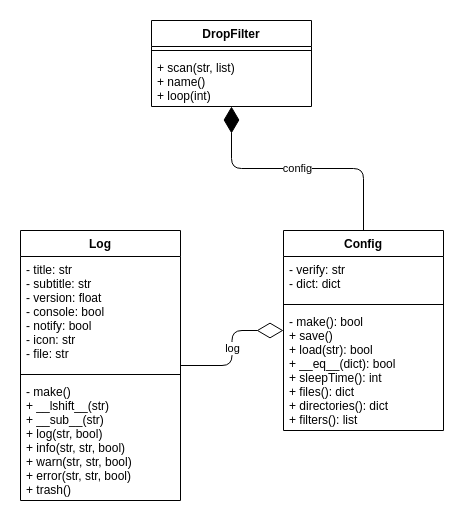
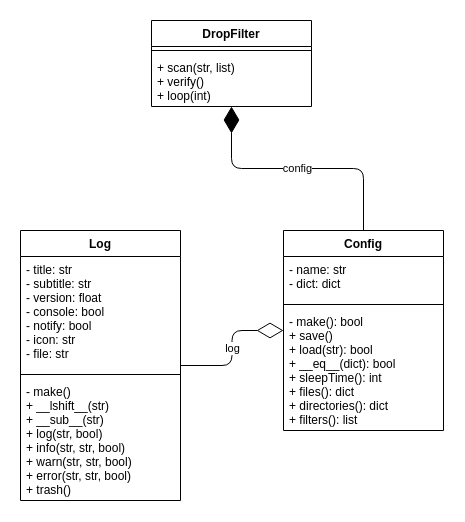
  <mxCell id="0" />
  <mxCell id="1" parent="0" />
  <mxCell id="2" value="Log" style="swimlane;fontStyle=1;align=center;verticalAlign=top;childLayout=stackLayout;horizontal=1;startSize=26;horizontalStack=0;resizeParent=1;resizeParentMax=0;resizeLast=0;collapsible=1;marginBottom=0;rounded=0;" parent="1" vertex="1"><mxGeometry x="20" y="230" width="160" height="270" as="geometry" /></mxCell>
  <mxCell id="3" value="- title: str&#10;- subtitle: str&#10;- version: float&#10;- console: bool&#10;- notify: bool&#10;- icon: str&#10;- file: str" style="text;strokeColor=none;fillColor=none;align=left;verticalAlign=top;spacingLeft=4;spacingRight=4;overflow=hidden;rotatable=0;points=[[0,0.5],[1,0.5]];portConstraint=eastwest;rounded=0;" parent="2" vertex="1"><mxGeometry y="26" width="160" height="114" as="geometry" /></mxCell>
  <mxCell id="4" value="" style="line;strokeWidth=1;fillColor=none;align=left;verticalAlign=middle;spacingTop=-1;spacingLeft=3;spacingRight=3;rotatable=0;labelPosition=right;points=[];portConstraint=eastwest;strokeColor=inherit;rounded=0;" parent="2" vertex="1"><mxGeometry y="140" width="160" height="8" as="geometry" /></mxCell>
  <mxCell id="5" value="- make()&#10;+ __lshift__(str)&#10;+ __sub__(str)&#10;+ log(str, bool)&#10;+ info(str, str, bool)&#10;+ warn(str, str, bool)&#10;+ error(str, str, bool)&#10;+ trash()" style="text;strokeColor=none;fillColor=none;align=left;verticalAlign=top;spacingLeft=4;spacingRight=4;overflow=hidden;rotatable=0;points=[[0,0.5],[1,0.5]];portConstraint=eastwest;rounded=0;" parent="2" vertex="1"><mxGeometry y="148" width="160" height="122" as="geometry" /></mxCell>
  <mxCell id="6" value="Config" style="swimlane;fontStyle=1;align=center;verticalAlign=top;childLayout=stackLayout;horizontal=1;startSize=26;horizontalStack=0;resizeParent=1;resizeParentMax=0;resizeLast=0;collapsible=1;marginBottom=0;rounded=0;" parent="1" vertex="1"><mxGeometry x="283" y="230" width="160" height="200" as="geometry" /></mxCell>
- <mxCell id="7" value="- verify: str&#10;- dict: dict" style="text;strokeColor=none;fillColor=none;align=left;verticalAlign=top;spacingLeft=4;spacingRight=4;overflow=hidden;rotatable=0;points=[[0,0.5],[1,0.5]];portConstraint=eastwest;rounded=0;" parent="6" vertex="1"><mxGeometry y="26" width="160" height="44" as="geometry" /></mxCell>
+ <mxCell id="7" value="- name: str&#10;- dict: dict" style="text;strokeColor=none;fillColor=none;align=left;verticalAlign=top;spacingLeft=4;spacingRight=4;overflow=hidden;rotatable=0;points=[[0,0.5],[1,0.5]];portConstraint=eastwest;rounded=0;" parent="6" vertex="1"><mxGeometry y="26" width="160" height="44" as="geometry" /></mxCell>
  <mxCell id="8" value="" style="line;strokeWidth=1;fillColor=none;align=left;verticalAlign=middle;spacingTop=-1;spacingLeft=3;spacingRight=3;rotatable=0;labelPosition=right;points=[];portConstraint=eastwest;strokeColor=inherit;rounded=0;" parent="6" vertex="1"><mxGeometry y="70" width="160" height="8" as="geometry" /></mxCell>
  <mxCell id="9" value="- make(): bool&#10;+ save()&#10;+ load(str): bool&#10;+ __eq__(dict): bool&#10;+ sleepTime(): int&#10;+ files(): dict&#10;+ directories(): dict&#10;+ filters(): list" style="text;strokeColor=none;fillColor=none;align=left;verticalAlign=top;spacingLeft=4;spacingRight=4;overflow=hidden;rotatable=0;points=[[0,0.5],[1,0.5]];portConstraint=eastwest;rounded=0;" parent="6" vertex="1"><mxGeometry y="78" width="160" height="122" as="geometry" /></mxCell>
  <mxCell id="10" value="DropFilter" style="swimlane;fontStyle=1;align=center;verticalAlign=top;childLayout=stackLayout;horizontal=1;startSize=26;horizontalStack=0;resizeParent=1;resizeParentMax=0;resizeLast=0;collapsible=1;marginBottom=0;rounded=0;" parent="1" vertex="1"><mxGeometry x="151" y="20" width="160" height="86" as="geometry"><mxRectangle x="334" y="280" width="100" height="30" as="alternateBounds" /></mxGeometry></mxCell>
  <mxCell id="11" value="" style="line;strokeWidth=1;fillColor=none;align=left;verticalAlign=middle;spacingTop=-1;spacingLeft=3;spacingRight=3;rotatable=0;labelPosition=right;points=[];portConstraint=eastwest;strokeColor=inherit;rounded=0;" parent="10" vertex="1"><mxGeometry y="26" width="160" height="8" as="geometry" /></mxCell>
- <mxCell id="12" value="+ scan(str, list)&#10;+ name()&#10;+ loop(int)" style="text;strokeColor=none;fillColor=none;align=left;verticalAlign=top;spacingLeft=4;spacingRight=4;overflow=hidden;rotatable=0;points=[[0,0.5],[1,0.5]];portConstraint=eastwest;rounded=0;" parent="10" vertex="1"><mxGeometry y="34" width="160" height="52" as="geometry" /></mxCell>
+ <mxCell id="12" value="+ scan(str, list)&#10;+ verify()&#10;+ loop(int)" style="text;strokeColor=none;fillColor=none;align=left;verticalAlign=top;spacingLeft=4;spacingRight=4;overflow=hidden;rotatable=0;points=[[0,0.5],[1,0.5]];portConstraint=eastwest;rounded=0;" parent="10" vertex="1"><mxGeometry y="34" width="160" height="52" as="geometry" /></mxCell>
  <mxCell id="13" value="config" style="endArrow=diamondThin;endFill=1;endSize=24;html=1;edgeStyle=orthogonalEdgeStyle;" parent="1" source="6" target="10" edge="1"><mxGeometry width="160" relative="1" as="geometry"><mxPoint x="188" y="190" as="sourcePoint" /><mxPoint x="348" y="190" as="targetPoint" /></mxGeometry></mxCell>
  <mxCell id="14" value="log" style="endArrow=diamondThin;endFill=0;endSize=24;html=1;edgeStyle=orthogonalEdgeStyle;" parent="1" source="2" target="6" edge="1"><mxGeometry width="160" relative="1" as="geometry"><mxPoint x="218" y="370" as="sourcePoint" /><mxPoint x="238" y="290" as="targetPoint" /></mxGeometry></mxCell>
